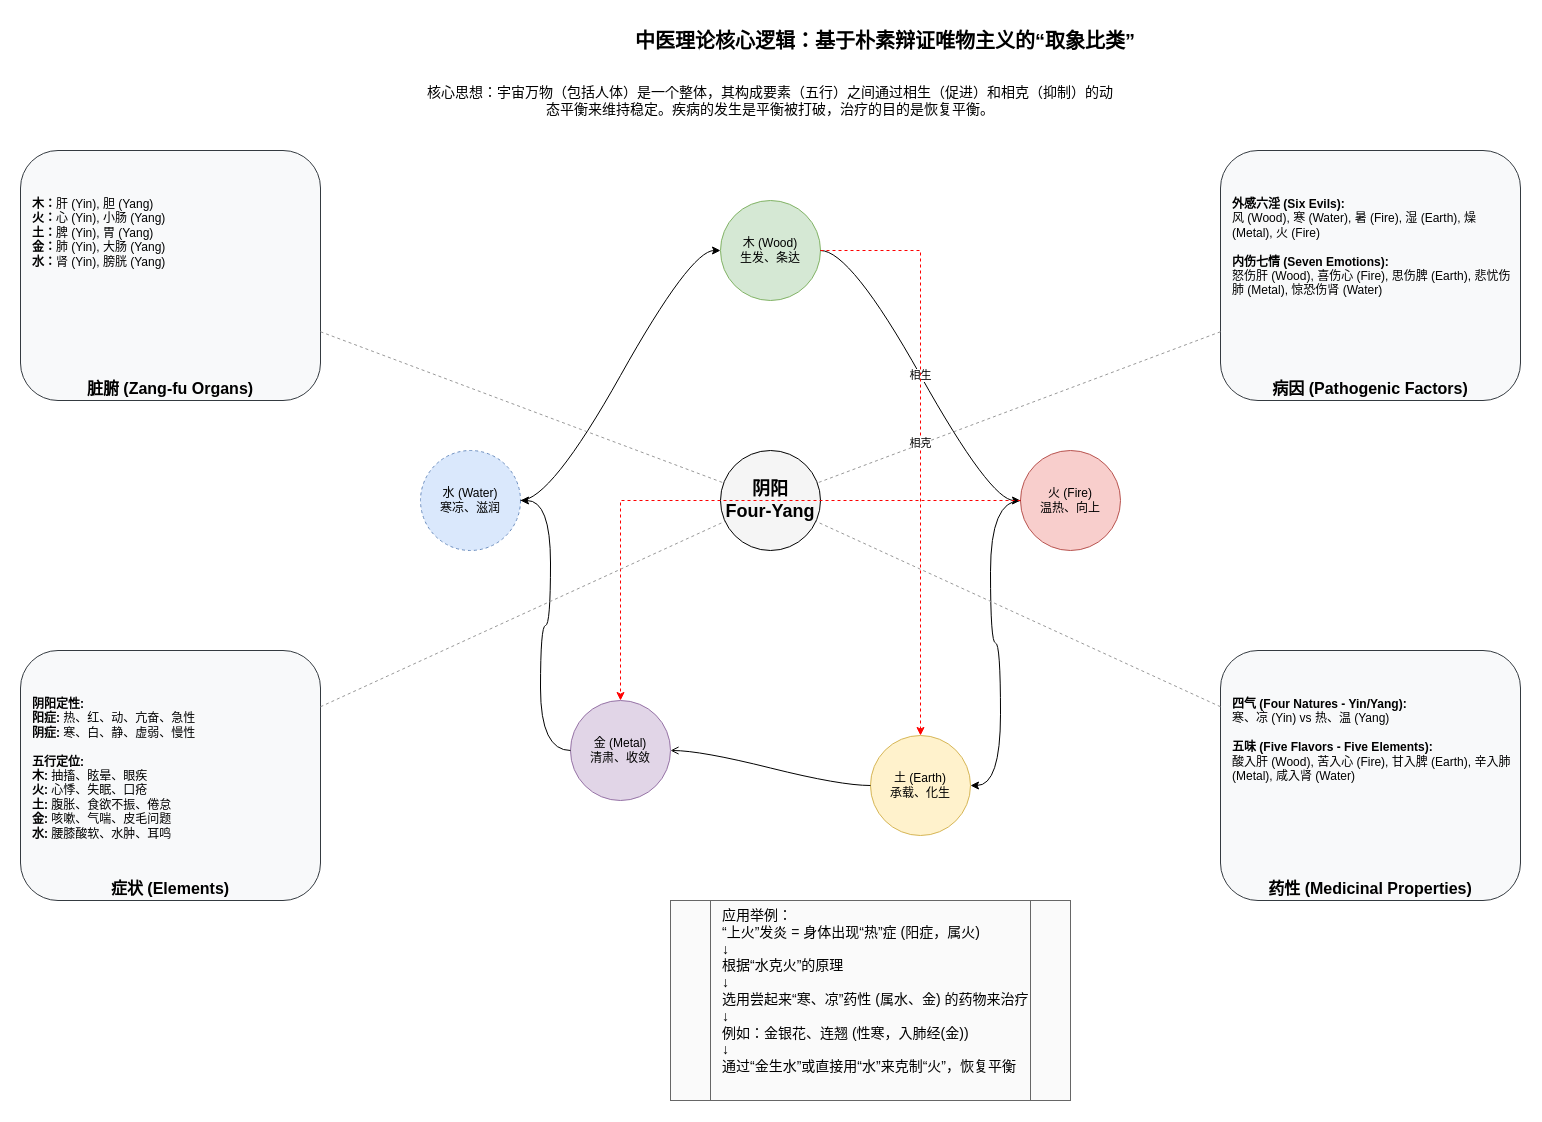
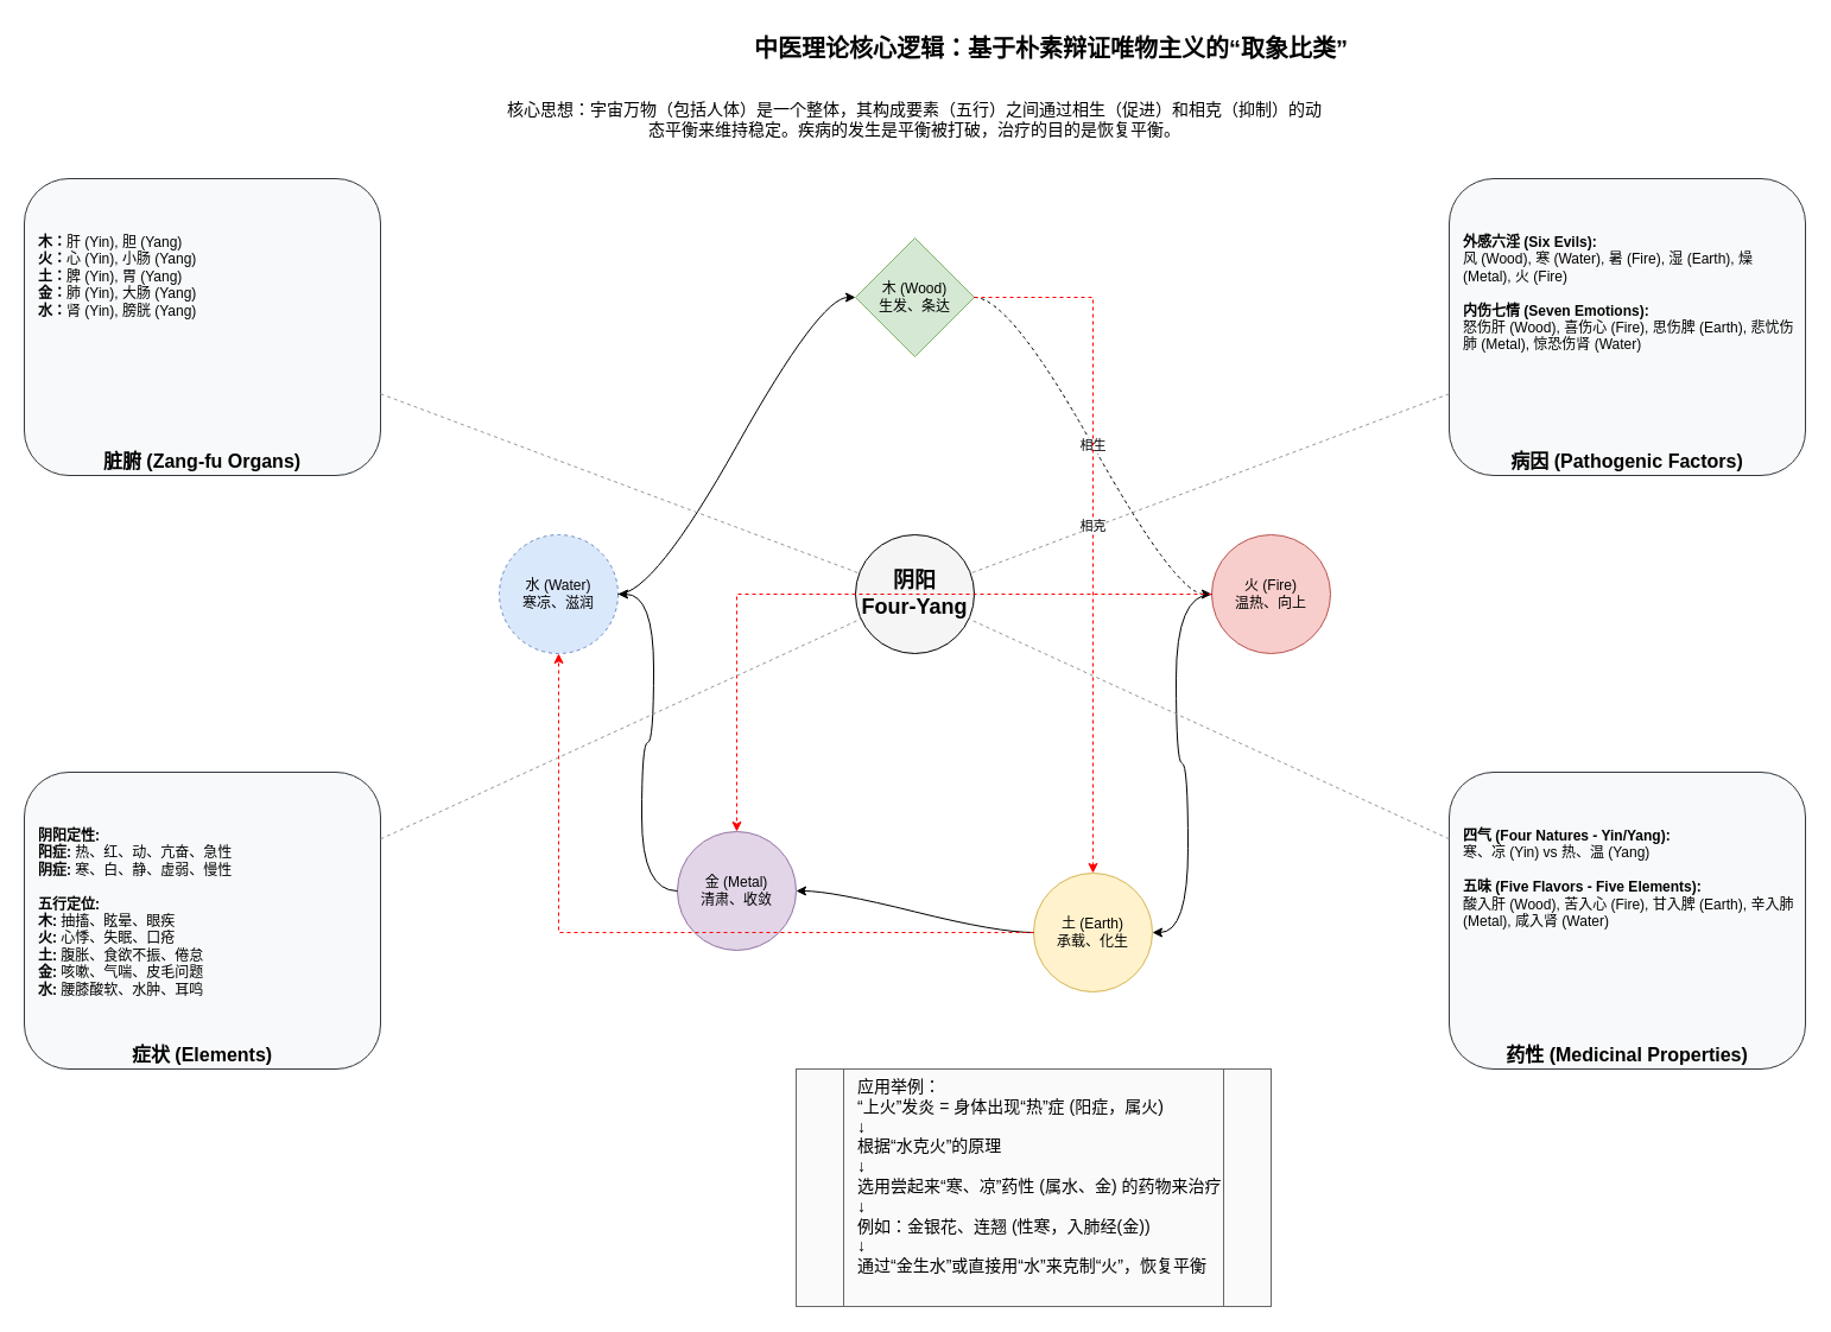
  <mxCell id="0" />
  <mxCell id="1" parent="0" />
  <mxCell id="2" value="中医理论核心逻辑：基于朴素辩证唯物主义的“取象比类”" style="text;html=1;strokeColor=none;fillColor=none;align=center;verticalAlign=middle;whiteSpace=wrap;rounded=0;fontSize=20;fontStyle=1;" parent="1" vertex="1"><mxGeometry x="485" y="20" width="800" height="40" as="geometry" /></mxCell>
  <mxCell id="3" value="核心思想：宇宙万物（包括人体）是一个整体，其构成要素（五行）之间通过相生（促进）和相克（抑制）的动态平衡来维持稳定。疾病的发生是平衡被打破，治疗的目的是恢复平衡。" style="text;html=1;strokeColor=none;fillColor=none;align=center;verticalAlign=middle;whiteSpace=wrap;rounded=0;fontSize=14;" parent="1" vertex="1"><mxGeometry x="420" y="70" width="700" height="60" as="geometry" /></mxCell>
- <mxCell id="4" value="木 (Wood)&lt;br&gt;生发、条达" style="ellipse;whiteSpace=wrap;html=1;aspect=fixed;fillColor=#D5E8D4;strokeColor=#82B366;" parent="1" vertex="1"><mxGeometry x="720" y="200" width="100" height="100" as="geometry" /></mxCell>
+ <mxCell id="4" value="木 (Wood)&lt;br&gt;生发、条达" style="rhombus;whiteSpace=wrap;html=1;aspect=fixed;fillColor=#D5E8D4;strokeColor=#82B366;" parent="1" vertex="1"><mxGeometry x="720" y="200" width="100" height="100" as="geometry" /></mxCell>
  <mxCell id="5" value="火 (Fire)&lt;br&gt;温热、向上" style="ellipse;whiteSpace=wrap;html=1;aspect=fixed;fillColor=#F8CECC;strokeColor=#B85450;" parent="1" vertex="1"><mxGeometry x="1020" y="450" width="100" height="100" as="geometry" /></mxCell>
  <mxCell id="6" value="土 (Earth)&lt;br&gt;承载、化生" style="ellipse;whiteSpace=wrap;html=1;aspect=fixed;fillColor=#FFF2CC;strokeColor=#D6B656;" parent="1" vertex="1"><mxGeometry x="870" y="735" width="100" height="100" as="geometry" /></mxCell>
  <mxCell id="7" value="金 (Metal)&lt;br&gt;清肃、收敛" style="ellipse;whiteSpace=wrap;html=1;aspect=fixed;fillColor=#E1D5E7;strokeColor=#9673A6;" parent="1" vertex="1"><mxGeometry x="570" y="700" width="100" height="100" as="geometry" /></mxCell>
  <mxCell id="8" value="水 (Water)&lt;br&gt;寒凉、滋润" style="ellipse;whiteSpace=wrap;html=1;aspect=fixed;fillColor=#DAE8FC;strokeColor=#6C8EBF;dashed=1;" parent="1" vertex="1"><mxGeometry x="420" y="450" width="100" height="100" as="geometry" /></mxCell>
  <mxCell id="9" value="阴阳&lt;br&gt;Four-Yang" style="ellipse;whiteSpace=wrap;html=1;aspect=fixed;fontSize=18;fontStyle=1;fillColor=#f5f5f5;strokeColor=#000000;" parent="1" vertex="1"><mxGeometry x="720" y="450" width="100" height="100" as="geometry" /></mxCell>
- <mxCell id="10" value="相生" style="edgeStyle=entityRelationEdgeStyle;endArrow=classic;html=1;rounded=0;curved=1;" parent="1" source="4" target="5" edge="1"><mxGeometry relative="1" as="geometry" /></mxCell>
+ <mxCell id="10" value="相生" style="edgeStyle=entityRelationEdgeStyle;endArrow=classic;html=1;rounded=0;curved=1;dashed=1;" parent="1" source="4" target="5" edge="1"><mxGeometry relative="1" as="geometry" /></mxCell>
  <mxCell id="11" value="" style="edgeStyle=entityRelationEdgeStyle;endArrow=classic;html=1;rounded=0;curved=1;" parent="1" source="5" target="6" edge="1"><mxGeometry relative="1" as="geometry" /></mxCell>
- <mxCell id="12" value="" style="edgeStyle=entityRelationEdgeStyle;endArrow=open;html=1;rounded=0;curved=1;" parent="1" source="6" target="7" edge="1"><mxGeometry relative="1" as="geometry" /></mxCell>
+ <mxCell id="12" value="" style="edgeStyle=entityRelationEdgeStyle;endArrow=classic;html=1;rounded=0;curved=1;" parent="1" source="6" target="7" edge="1"><mxGeometry relative="1" as="geometry" /></mxCell>
  <mxCell id="13" value="" style="edgeStyle=entityRelationEdgeStyle;endArrow=classic;html=1;rounded=0;curved=1;" parent="1" source="7" target="8" edge="1"><mxGeometry relative="1" as="geometry" /></mxCell>
  <mxCell id="14" value="" style="edgeStyle=entityRelationEdgeStyle;endArrow=classic;html=1;rounded=0;curved=1;" parent="1" source="8" target="4" edge="1"><mxGeometry relative="1" as="geometry" /></mxCell>
  <mxCell id="15" value="相克" style="edgeStyle=orthogonalEdgeStyle;endArrow=classic;html=1;rounded=0;dashed=1;strokeColor=#FF0000;" parent="1" source="4" target="6" edge="1"><mxGeometry relative="1" as="geometry" /></mxCell>
+ <mxCell id="16" value="" style="edgeStyle=orthogonalEdgeStyle;endArrow=classic;html=1;rounded=0;dashed=1;strokeColor=#FF0000;" parent="1" source="6" target="8" edge="1"><mxGeometry relative="1" as="geometry" /></mxCell>
  <mxCell id="17" value="" style="edgeStyle=orthogonalEdgeStyle;endArrow=classic;html=1;rounded=0;dashed=1;strokeColor=#FF0000;" parent="1" source="5" target="7" edge="1"><mxGeometry relative="1" as="geometry" /></mxCell>
  <mxCell id="18" value="脏腑 (Zang-fu Organs)" style="rounded=1;whiteSpace=wrap;html=1;fillColor=#f8f9fa;strokeColor=#343a40;fontStyle=1;fontSize=16;verticalAlign=bottom;" parent="1" vertex="1"><mxGeometry x="20" y="150" width="300" height="250" as="geometry" /></mxCell>
  <mxCell id="19" value="&lt;b&gt;木：&lt;/b&gt;肝 (Yin), 胆 (Yang)&lt;br&gt;&lt;b&gt;火：&lt;/b&gt;心 (Yin), 小肠 (Yang)&lt;br&gt;&lt;b&gt;土：&lt;/b&gt;脾 (Yin), 胃 (Yang)&lt;br&gt;&lt;b&gt;金：&lt;/b&gt;肺 (Yin), 大肠 (Yang)&lt;br&gt;&lt;b&gt;水：&lt;/b&gt;肾 (Yin), 膀胱 (Yang)" style="text;html=1;strokeColor=none;fillColor=none;align=left;verticalAlign=top;whiteSpace=wrap;rounded=0;spacingLeft=10;" parent="18" vertex="1"><mxGeometry y="40" width="300" height="210" as="geometry" /></mxCell>
  <mxCell id="20" value="病因 (Pathogenic Factors)" style="rounded=1;whiteSpace=wrap;html=1;fillColor=#f8f9fa;strokeColor=#343a40;fontStyle=1;fontSize=16;verticalAlign=bottom;" parent="1" vertex="1"><mxGeometry x="1220" y="150" width="300" height="250" as="geometry" /></mxCell>
  <mxCell id="21" value="&lt;b&gt;外感六淫 (Six Evils):&lt;/b&gt;&lt;br&gt;风 (Wood), 寒 (Water), 暑 (Fire), 湿 (Earth), 燥 (Metal), 火 (Fire)&lt;br&gt;&lt;br&gt;&lt;b&gt;内伤七情 (Seven Emotions):&lt;/b&gt;&lt;br&gt;怒伤肝 (Wood), 喜伤心 (Fire), 思伤脾 (Earth), 悲忧伤肺 (Metal), 惊恐伤肾 (Water)" style="text;html=1;strokeColor=none;fillColor=none;align=left;verticalAlign=top;whiteSpace=wrap;rounded=0;spacingLeft=10;" parent="20" vertex="1"><mxGeometry y="40" width="300" height="210" as="geometry" /></mxCell>
  <mxCell id="22" value="药性 (Medicinal Properties)" style="rounded=1;whiteSpace=wrap;html=1;fillColor=#f8f9fa;strokeColor=#343a40;fontStyle=1;fontSize=16;verticalAlign=bottom;" parent="1" vertex="1"><mxGeometry x="1220" y="650" width="300" height="250" as="geometry" /></mxCell>
  <mxCell id="23" value="&lt;b&gt;四气 (Four Natures - Yin/Yang):&lt;/b&gt;&lt;br&gt;寒、凉 (Yin) vs 热、温 (Yang)&lt;br&gt;&lt;br&gt;&lt;b&gt;五味 (Five Flavors - Five Elements):&lt;/b&gt;&lt;br&gt;酸入肝 (Wood), 苦入心 (Fire), 甘入脾 (Earth), 辛入肺 (Metal), 咸入肾 (Water)" style="text;html=1;strokeColor=none;fillColor=none;align=left;verticalAlign=top;whiteSpace=wrap;rounded=0;spacingLeft=10;" parent="22" vertex="1"><mxGeometry y="40" width="300" height="210" as="geometry" /></mxCell>
  <mxCell id="24" value="症状 (Elements)" style="rounded=1;whiteSpace=wrap;html=1;fillColor=#f8f9fa;strokeColor=#343a40;fontStyle=1;fontSize=16;verticalAlign=bottom;" parent="1" vertex="1"><mxGeometry x="20" y="650" width="300" height="250" as="geometry" /></mxCell>
  <mxCell id="25" value="&lt;b&gt;阴阳定性:&lt;/b&gt;&lt;br&gt;&lt;b&gt;阳症:&lt;/b&gt; 热、红、动、亢奋、急性&lt;br&gt;&lt;b&gt;阴症:&lt;/b&gt; 寒、白、静、虚弱、慢性&lt;br&gt;&lt;br&gt;&lt;b&gt;五行定位:&lt;/b&gt;&lt;br&gt;&lt;b&gt;木:&lt;/b&gt; 抽搐、眩晕、眼疾&lt;br&gt;&lt;b&gt;火:&lt;/b&gt; 心悸、失眠、口疮&lt;br&gt;&lt;b&gt;土:&lt;/b&gt; 腹胀、食欲不振、倦怠&lt;br&gt;&lt;b&gt;金:&lt;/b&gt; 咳嗽、气喘、皮毛问题&lt;br&gt;&lt;b&gt;水:&lt;/b&gt; 腰膝酸软、水肿、耳鸣" style="text;html=1;strokeColor=none;fillColor=none;align=left;verticalAlign=top;whiteSpace=wrap;rounded=0;spacingLeft=10;" parent="24" vertex="1"><mxGeometry y="40" width="300" height="210" as="geometry" /></mxCell>
  <mxCell id="26" value="应用举例：&lt;br&gt;“上火”发炎 = 身体出现“热”症 (阳症，属火)&lt;br&gt;↓&lt;br&gt;根据“水克火”的原理&lt;br&gt;↓&lt;br&gt;选用尝起来“寒、凉”药性 (属水、金) 的药物来治疗&lt;br&gt;↓&lt;br&gt;例如：金银花、连翘 (性寒，入肺经(金))&lt;br&gt;↓&lt;br&gt;通过“金生水”或直接用“水”来克制“火”，恢复平衡" style="shape=process;whiteSpace=wrap;html=1;backgroundOutline=1;fontSize=14;align=left;verticalAlign=top;spacingLeft=10;fillColor=#fafafa;strokeColor=#666666;" parent="1" vertex="1"><mxGeometry x="670" y="900" width="400" height="200" as="geometry" /></mxCell>
  <mxCell id="27" style="edgeStyle=none;endArrow=none;html=1;strokeColor=#999999;dashed=1;" parent="1" source="18" target="9" edge="1"><mxGeometry relative="1" as="geometry" /></mxCell>
  <mxCell id="28" style="edgeStyle=none;endArrow=none;html=1;strokeColor=#999999;dashed=1;" parent="1" source="20" target="9" edge="1"><mxGeometry relative="1" as="geometry" /></mxCell>
  <mxCell id="29" style="edgeStyle=none;endArrow=none;html=1;strokeColor=#999999;dashed=1;" parent="1" source="24" target="9" edge="1"><mxGeometry relative="1" as="geometry" /></mxCell>
  <mxCell id="30" style="edgeStyle=none;endArrow=none;html=1;strokeColor=#999999;dashed=1;" parent="1" source="22" target="9" edge="1"><mxGeometry relative="1" as="geometry" /></mxCell>
